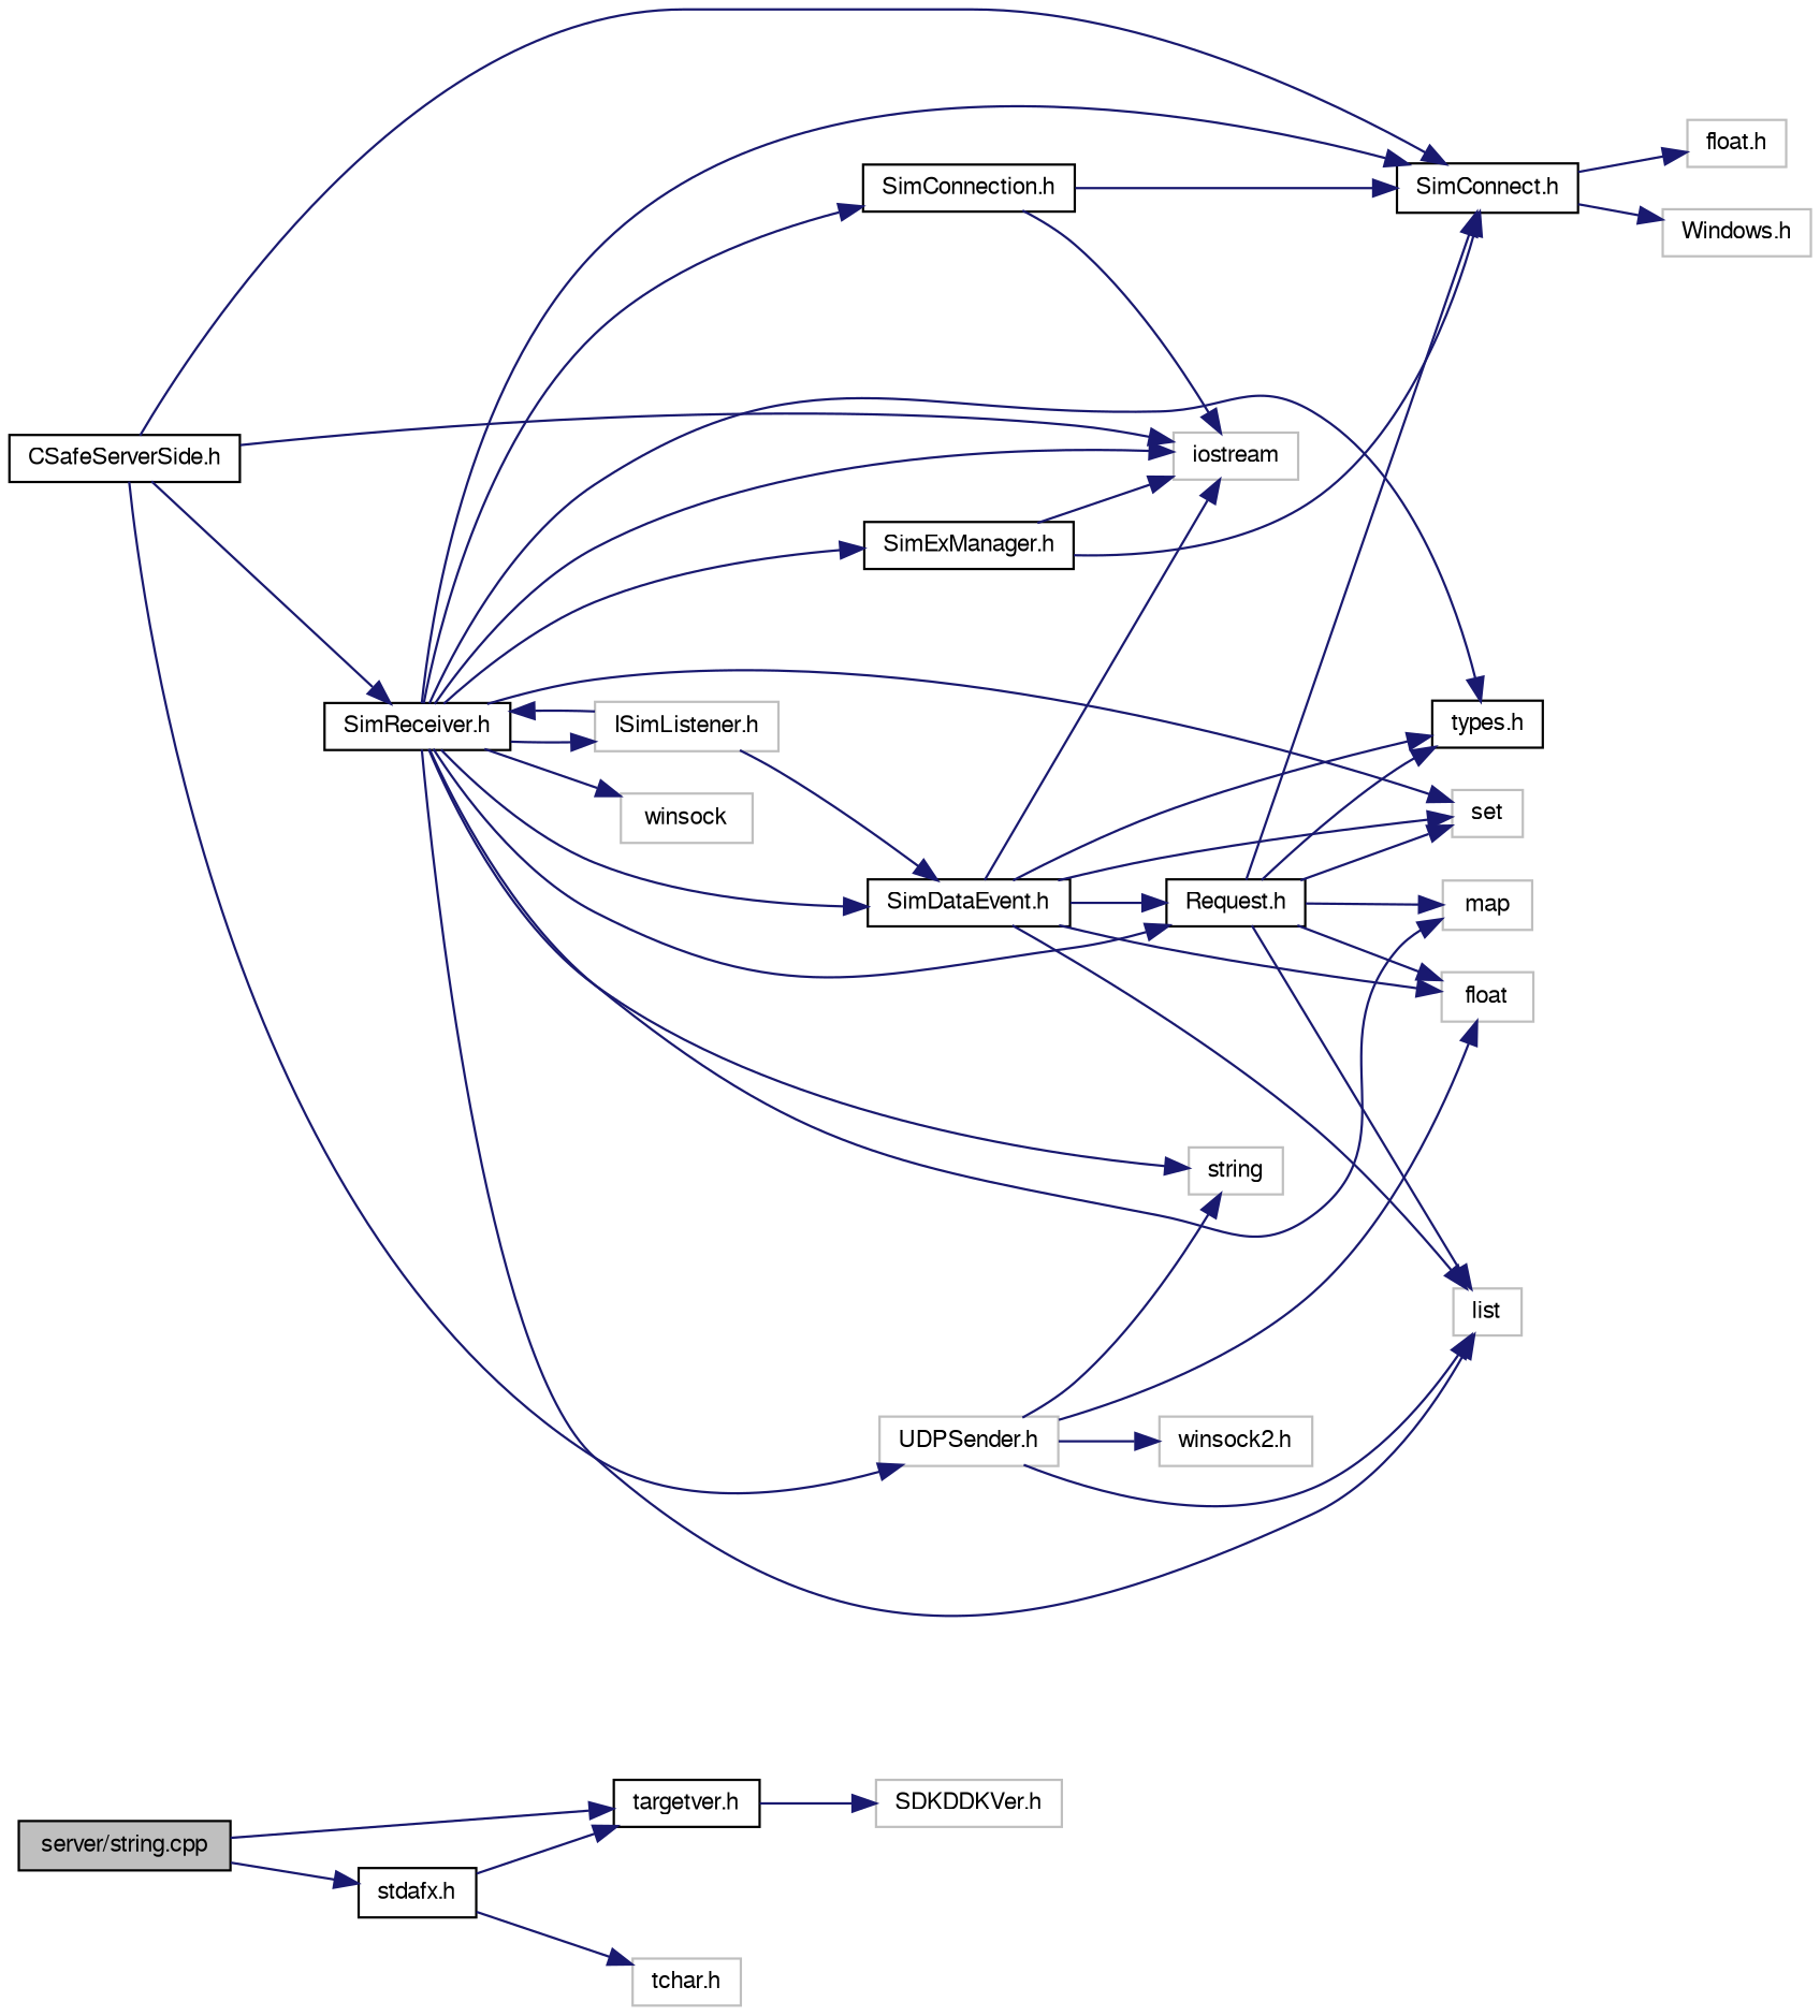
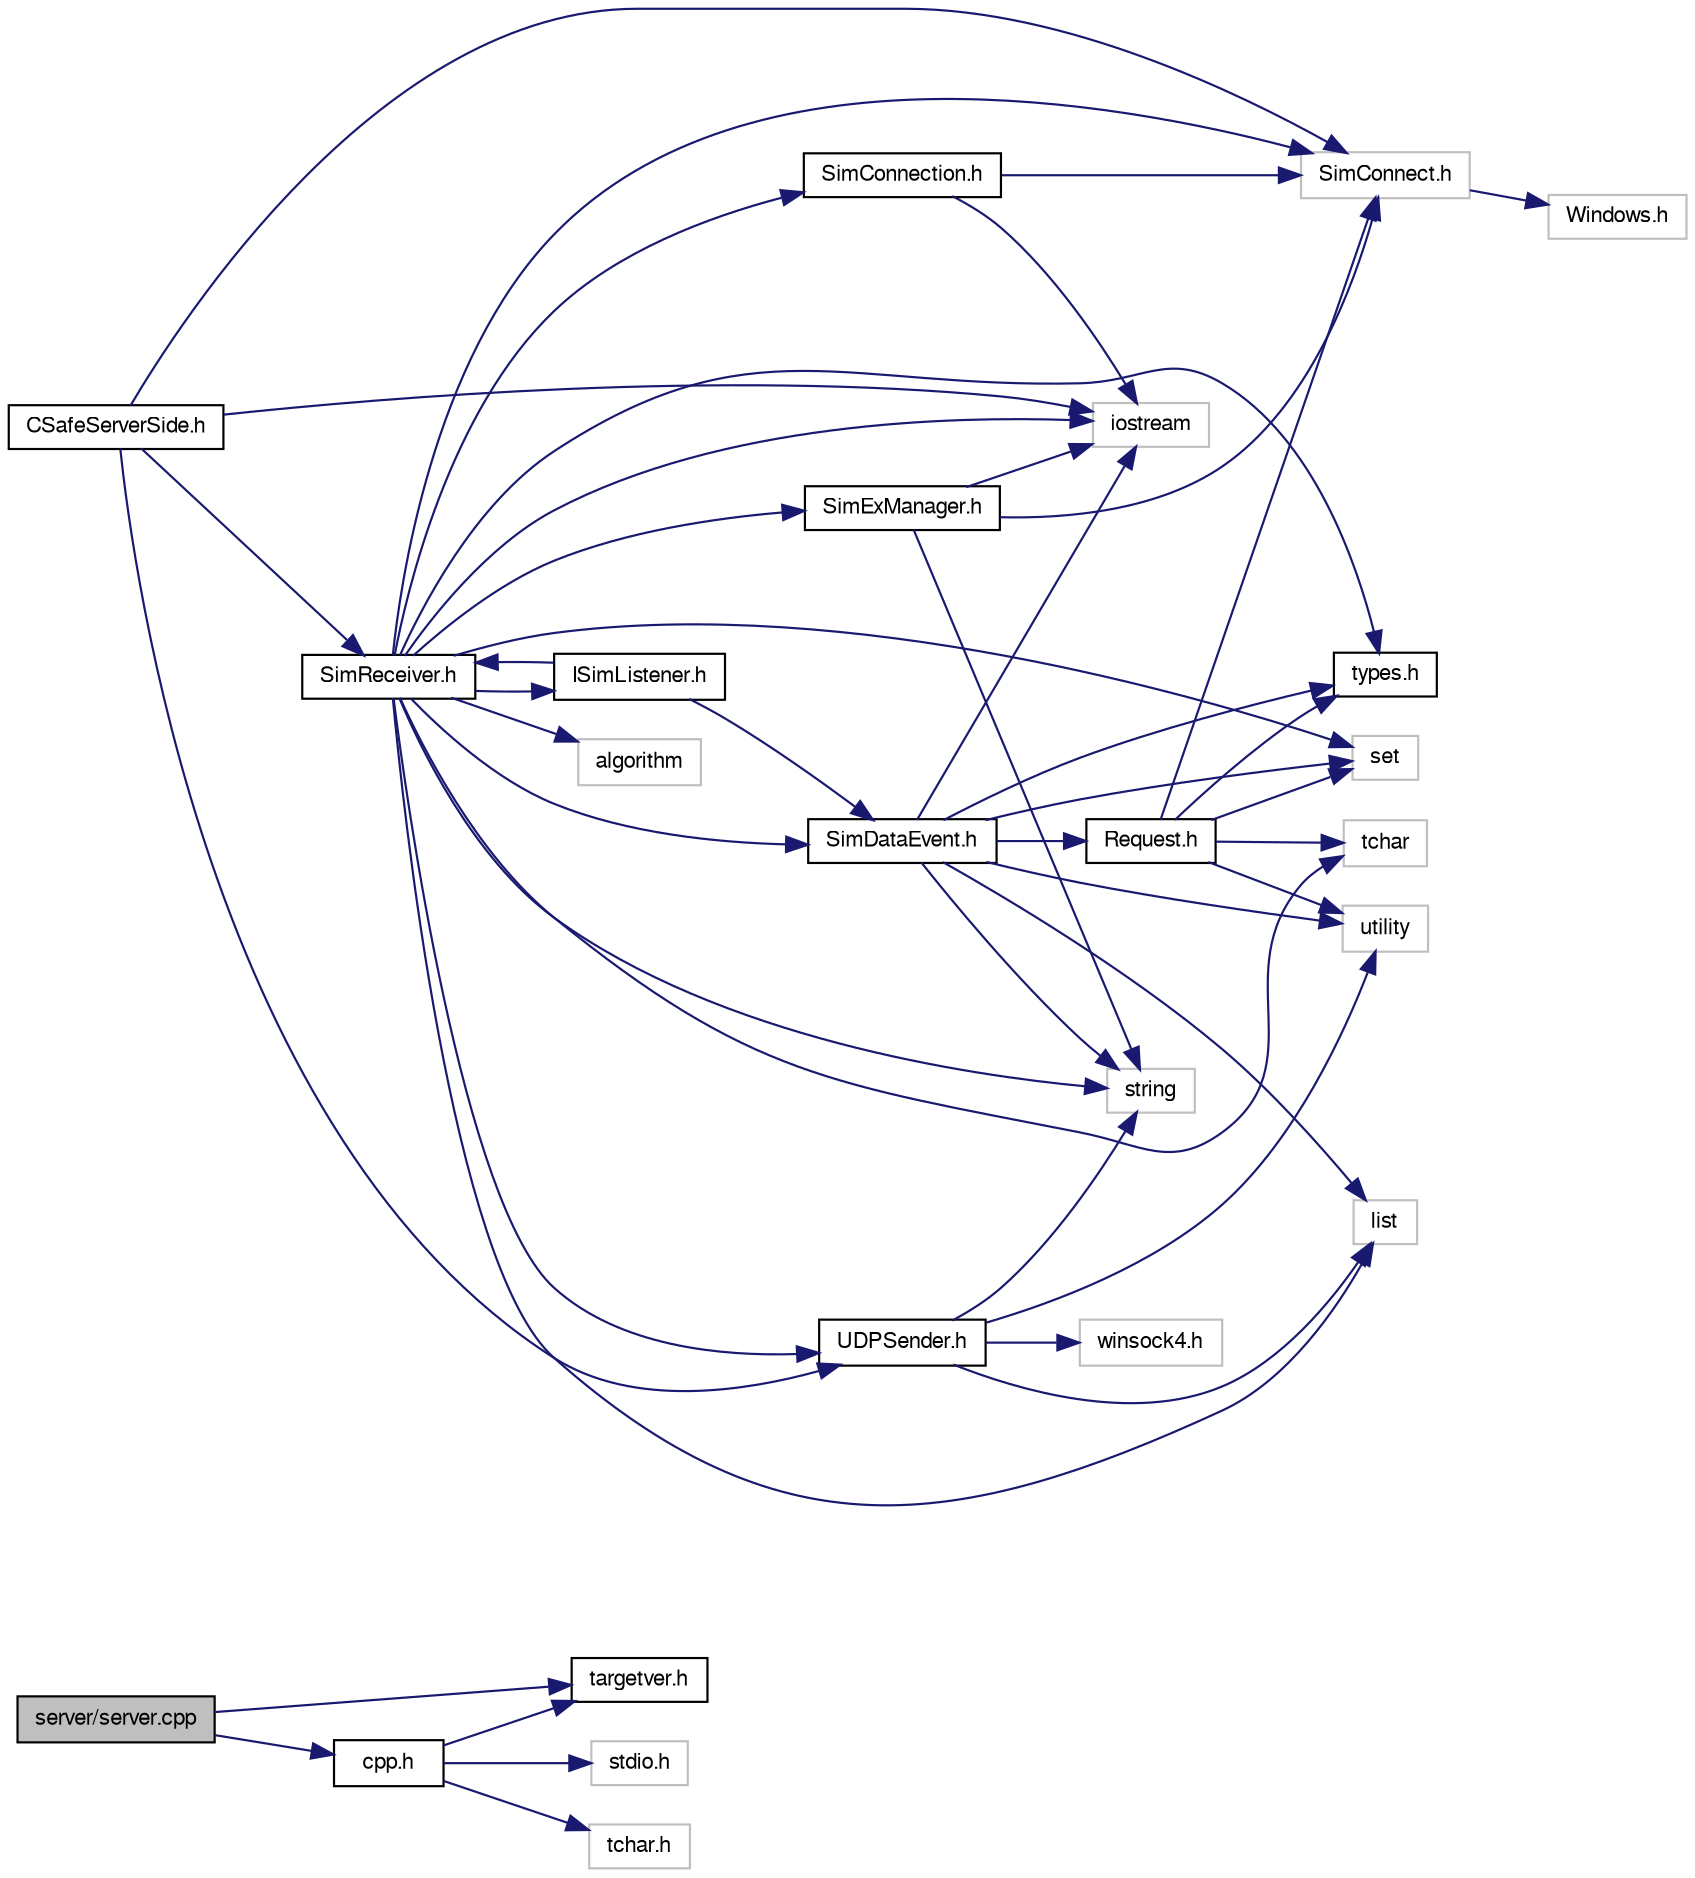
  digraph {
    rankdir=LR
    node [color=black fontname=FreeSans fontsize=10 shape=record]
    edge [color=midnightblue fontname=FreeSans fontsize=10 labelfontname=FreeSans labelfontsize=10 style=solid]
-   n1 [fillcolor=grey75 fontcolor=black height=0.2 label="server/string.cpp" style=filled width=0.4]
-   n2 [height=0.2 label="stdafx.h" width=0.4]
+   n1 [fillcolor=grey75 fontcolor=black height=0.2 label="server/server.cpp" style=filled width=0.4]
+   n2 [height=0.2 label="cpp.h" width=0.4]
    n3 [height=0.2 label="targetver.h" width=0.4]
+   n4 [color=grey75 height=0.2 label="stdio.h" width=0.4]
    n5 [color=grey75 height=0.2 label="tchar.h" width=0.4]
    n6 [height=0.2 label="CSafeServerSide.h" width=0.4]
-   n7 [color=grey75 height=0.2 label="UDPSender.h" width=0.4]
+   n7 [height=0.2 label="UDPSender.h" width=0.4]
    n8 [height=0.2 label="SimReceiver.h" width=0.4]
-   n9 [height=0.2 label="SimConnect.h" width=0.4]
+   n9 [color=grey75 height=0.2 label="SimConnect.h" width=0.4]
    n10 [color=grey75 height=0.2 label=iostream width=0.4]
-   n11 [color=grey75 height=0.2 label="SDKDDKVer.h" width=0.4]
    n12 [color=grey75 height=0.2 label=string width=0.4]
    n13 [color=grey75 height=0.2 label=list width=0.4]
-   n14 [color=grey75 height=0.2 label=float width=0.4]
-   n15 [color=grey75 height=0.2 label="winsock2.h" width=0.4]
+   n14 [color=grey75 height=0.2 label=utility width=0.4]
+   n15 [color=grey75 height=0.2 label="winsock4.h" width=0.4]
    n16 [height=0.2 label="types.h" width=0.4]
-   n17 [color=grey75 height=0.2 label="ISimListener.h" width=0.4]
+   n17 [height=0.2 label="ISimListener.h" width=0.4]
    n18 [height=0.2 label="SimDataEvent.h" width=0.4]
    n19 [height=0.2 label="Request.h" width=0.4]
-   n20 [color=grey75 height=0.2 label=map width=0.4]
+   n20 [color=grey75 height=0.2 label=tchar width=0.4]
    n21 [color=grey75 height=0.2 label=set width=0.4]
    n22 [height=0.2 label="SimExManager.h" width=0.4]
    n23 [height=0.2 label="SimConnection.h" width=0.4]
-   n24 [color=grey75 height=0.2 label=winsock width=0.4]
-   n25 [color=grey75 height=0.2 label="float.h" width=0.4]
+   n24 [color=grey75 height=0.2 label=algorithm width=0.4]
    n26 [color=grey75 height=0.2 label="Windows.h" width=0.4]
    n1 -> n2
    n1 -> n3
    n2 -> n3
+   n2 -> n4
    n2 -> n5
-   n3 -> n11
    n6 -> n7
    n6 -> n8
    n6 -> n9
    n6 -> n10
    n7 -> n12
    n7 -> n13
    n7 -> n14
    n7 -> n15
    n8 -> n9
    n8 -> n10
    n8 -> n12
    n8 -> n13
    n8 -> n16
    n8 -> n17
    n8 -> n18
-   n8 -> n19
+   n8 -> n7
    n8 -> n20
    n8 -> n21
    n8 -> n22
    n8 -> n23
    n8 -> n24
-   n9 -> n25
    n9 -> n26
    n17 -> n8
    n17 -> n18
    n18 -> n10
+   n18 -> n12
    n18 -> n13
    n18 -> n14
    n18 -> n16
    n18 -> n19
    n18 -> n21
    n19 -> n9
-   n19 -> n13
    n19 -> n14
    n19 -> n16
    n19 -> n20
    n19 -> n21
    n22 -> n9
    n22 -> n10
+   n22 -> n12
    n23 -> n9
    n23 -> n10
  }
